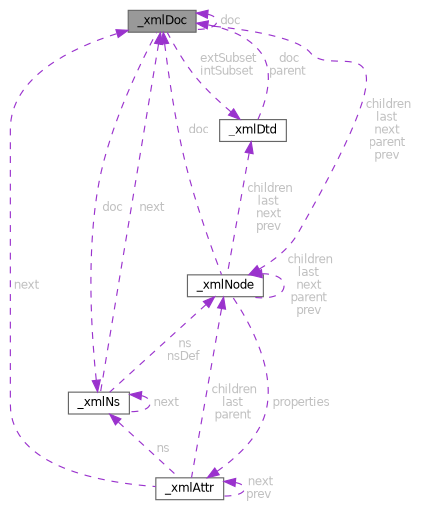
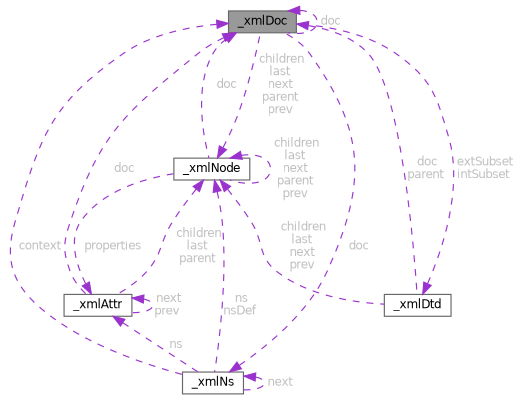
  digraph {
    node [color=gray40 fillcolor=white fontname=Helvetica fontsize=10 shape=box style=filled]
    edge [color=darkorchid3 dir=back fontcolor=grey fontname=Helvetica fontsize=10 labelfontname=Helvetica labelfontsize=10 style=dashed]
    n1 [fillcolor=grey60 fontcolor=black height=0.2 label=_xmlDoc width=0.4]
    n2 [height=0.2 label=_xmlNode width=0.4]
    n3 [height=0.2 label=_xmlNs width=0.4]
    n4 [height=0.2 label=_xmlAttr width=0.4]
    n5 [height=0.2 label=_xmlDtd width=0.4]
    n1 -> n1 [label=" doc"]
    n1 -> n2 [label=" doc"]
-   n1 -> n3 [label=" next"]
-   n1 -> n4 [label=" next"]
+   n1 -> n3 [label=" context"]
+   n1 -> n4 [label=" doc"]
    n1 -> n5 [label=" doc\nparent"]
    n2 -> n1 [label=" children\nlast\nnext\nparent\nprev"]
    n2 -> n2 [label=" children\nlast\nnext\nparent\nprev"]
    n2 -> n3 [label=" ns\nnsDef"]
    n2 -> n4 [label=" children\nlast\nparent"]
-   n5 -> n2 [label=" children\nlast\nnext\nprev"]
+   n2 -> n5 [label=" children\nlast\nnext\nprev"]
    n3 -> n1 [label=" doc"]
    n3 -> n3 [label=" next"]
-   n3 -> n4 [label=" ns"]
+   n4 -> n3 [label=" ns"]
    n4 -> n2 [label=" properties"]
    n4 -> n4 [label=" next\nprev"]
    n5 -> n1 [label=" extSubset\nintSubset"]
  }
